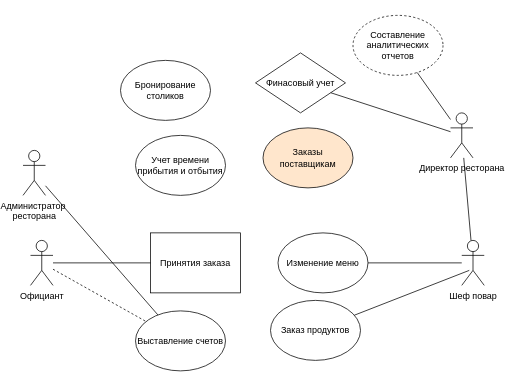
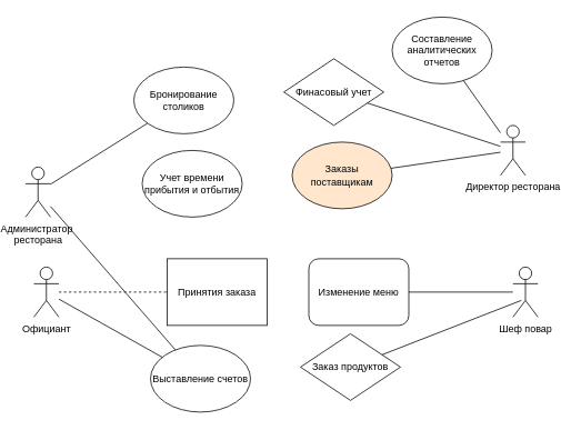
  <mxCell id="0" />
  <mxCell id="1" parent="0" />
  <mxCell id="2" value="Администратор&amp;nbsp;&lt;div&gt;ресторана&lt;/div&gt;" style="shape=umlActor;verticalLabelPosition=bottom;verticalAlign=top;html=1;outlineConnect=0;" vertex="1" parent="1"><mxGeometry x="20" y="200" width="30" height="60" as="geometry" /></mxCell>
  <mxCell id="3" value="Официант" style="shape=umlActor;verticalLabelPosition=bottom;verticalAlign=top;html=1;outlineConnect=0;" vertex="1" parent="1"><mxGeometry x="30" y="320" width="30" height="60" as="geometry" /></mxCell>
  <mxCell id="4" value="Шеф повар" style="shape=umlActor;verticalLabelPosition=bottom;verticalAlign=top;html=1;outlineConnect=0;" vertex="1" parent="1"><mxGeometry x="605" y="320" width="30" height="60" as="geometry" /></mxCell>
  <mxCell id="5" value="Бронирование столиков" style="ellipse;whiteSpace=wrap;html=1;" vertex="1" parent="1"><mxGeometry x="150" y="80" width="120" height="80" as="geometry" /></mxCell>
  <mxCell id="6" value="Принятия заказа" style="whiteSpace=wrap;html=1;rounded=0;" vertex="1" parent="1"><mxGeometry x="190" y="310" width="120" height="80" as="geometry" /></mxCell>
- <mxCell id="8" value="" style="endArrow=none;html=1;rounded=0;" edge="1" parent="1" source="3" target="6"><mxGeometry width="50" height="50" relative="1" as="geometry"><mxPoint x="80" y="261" as="sourcePoint" /><mxPoint x="220" y="267" as="targetPoint" /></mxGeometry></mxCell>
- <mxCell id="9" value="Изменение меню" style="ellipse;whiteSpace=wrap;html=1;" vertex="1" parent="1"><mxGeometry x="360" y="310" width="120" height="80" as="geometry" /></mxCell>
+ <mxCell id="7" value="" style="endArrow=none;html=1;rounded=0;" edge="1" parent="1" source="2" target="5"><mxGeometry width="50" height="50" relative="1" as="geometry"><mxPoint x="310" y="410" as="sourcePoint" /><mxPoint x="360" y="360" as="targetPoint" /></mxGeometry></mxCell>
+ <mxCell id="8" value="" style="endArrow=none;html=1;rounded=0;dashed=1;" edge="1" parent="1" source="3" target="6"><mxGeometry width="50" height="50" relative="1" as="geometry"><mxPoint x="80" y="261" as="sourcePoint" /><mxPoint x="220" y="267" as="targetPoint" /></mxGeometry></mxCell>
+ <mxCell id="9" value="Изменение меню" style="whiteSpace=wrap;html=1;rounded=1;" vertex="1" parent="1"><mxGeometry x="360" y="310" width="120" height="80" as="geometry" /></mxCell>
  <mxCell id="10" value="" style="endArrow=none;html=1;rounded=0;" edge="1" parent="1" source="9" target="4"><mxGeometry width="50" height="50" relative="1" as="geometry"><mxPoint x="305" y="320" as="sourcePoint" /><mxPoint x="355" y="270" as="targetPoint" /></mxGeometry></mxCell>
- <mxCell id="11" value="Учет времени прибытия и отбытия" style="ellipse;whiteSpace=wrap;html=1;" vertex="1" parent="1"><mxGeometry x="170" y="180" width="120" height="80" as="geometry" /></mxCell>
+ <mxCell id="11" value="Учет времени прибытия и отбытия" style="ellipse;whiteSpace=wrap;html=1;" vertex="1" parent="1"><mxGeometry x="160" y="180" width="120" height="80" as="geometry" /></mxCell>
  <mxCell id="12" value="" style="endArrow=none;html=1;rounded=0;" edge="1" parent="1" source="2" target="20"><mxGeometry width="50" height="50" relative="1" as="geometry"><mxPoint x="60" y="231" as="sourcePoint" /><mxPoint x="176" y="157" as="targetPoint" /></mxGeometry></mxCell>
  <mxCell id="13" value="Директор ресторана" style="shape=umlActor;verticalLabelPosition=bottom;verticalAlign=top;html=1;outlineConnect=0;" vertex="1" parent="1"><mxGeometry x="590" y="150" width="30" height="60" as="geometry" /></mxCell>
  <mxCell id="14" value="Заказы поставщикам" style="ellipse;whiteSpace=wrap;html=1;fillColor=#ffe6cc;" vertex="1" parent="1"><mxGeometry x="340" y="170" width="120" height="80" as="geometry" /></mxCell>
- <mxCell id="15" value="" style="endArrow=none;html=1;rounded=0;" edge="1" parent="1" source="13" target="4"><mxGeometry width="50" height="50" relative="1" as="geometry"><mxPoint x="850" y="240" as="sourcePoint" /><mxPoint x="900" y="190" as="targetPoint" /></mxGeometry></mxCell>
+ <mxCell id="15" value="" style="endArrow=none;html=1;rounded=0;" edge="1" parent="1" source="13" target="14"><mxGeometry width="50" height="50" relative="1" as="geometry"><mxPoint x="850" y="240" as="sourcePoint" /><mxPoint x="900" y="190" as="targetPoint" /></mxGeometry></mxCell>
  <mxCell id="16" value="Финасовый учет" style="rhombus;whiteSpace=wrap;html=1;" vertex="1" parent="1"><mxGeometry x="330" y="70" width="120" height="80" as="geometry" /></mxCell>
  <mxCell id="17" value="" style="endArrow=none;html=1;rounded=0;" edge="1" parent="1" source="13" target="16"><mxGeometry width="50" height="50" relative="1" as="geometry"><mxPoint x="600" y="61" as="sourcePoint" /><mxPoint x="716" y="-13" as="targetPoint" /></mxGeometry></mxCell>
- <mxCell id="18" value="Заказ продуктов" style="ellipse;whiteSpace=wrap;html=1;" vertex="1" parent="1"><mxGeometry x="350" y="400" width="120" height="80" as="geometry" /></mxCell>
+ <mxCell id="18" value="Заказ продуктов" style="rhombus;whiteSpace=wrap;html=1;" vertex="1" parent="1"><mxGeometry x="350" y="400" width="120" height="80" as="geometry" /></mxCell>
  <mxCell id="19" value="" style="endArrow=none;html=1;rounded=0;" edge="1" parent="1" source="18"><mxGeometry width="50" height="50" relative="1" as="geometry"><mxPoint x="490" y="360" as="sourcePoint" /><mxPoint x="615" y="360" as="targetPoint" /></mxGeometry></mxCell>
  <mxCell id="20" value="Выставление счетов" style="ellipse;whiteSpace=wrap;html=1;" vertex="1" parent="1"><mxGeometry x="170" y="414" width="120" height="80" as="geometry" /></mxCell>
- <mxCell id="21" value="" style="endArrow=none;html=1;rounded=0;dashed=1;" edge="1" parent="1" source="3" target="20"><mxGeometry width="50" height="50" relative="1" as="geometry"><mxPoint x="70" y="360" as="sourcePoint" /><mxPoint x="200" y="360" as="targetPoint" /></mxGeometry></mxCell>
- <mxCell id="22" value="Составление аналитических отчетов" style="ellipse;whiteSpace=wrap;html=1;dashed=1;" vertex="1" parent="1"><mxGeometry x="460" y="20" width="120" height="80" as="geometry" /></mxCell>
+ <mxCell id="21" value="" style="endArrow=none;html=1;rounded=0;" edge="1" parent="1" source="3" target="20"><mxGeometry width="50" height="50" relative="1" as="geometry"><mxPoint x="70" y="360" as="sourcePoint" /><mxPoint x="200" y="360" as="targetPoint" /></mxGeometry></mxCell>
+ <mxCell id="22" value="Составление аналитических отчетов" style="ellipse;whiteSpace=wrap;html=1;" vertex="1" parent="1"><mxGeometry x="460" y="20" width="120" height="80" as="geometry" /></mxCell>
  <mxCell id="23" value="" style="endArrow=none;html=1;rounded=0;" edge="1" parent="1" source="13" target="22"><mxGeometry width="50" height="50" relative="1" as="geometry"><mxPoint x="600" y="185" as="sourcePoint" /><mxPoint x="454" y="138" as="targetPoint" /></mxGeometry></mxCell>
